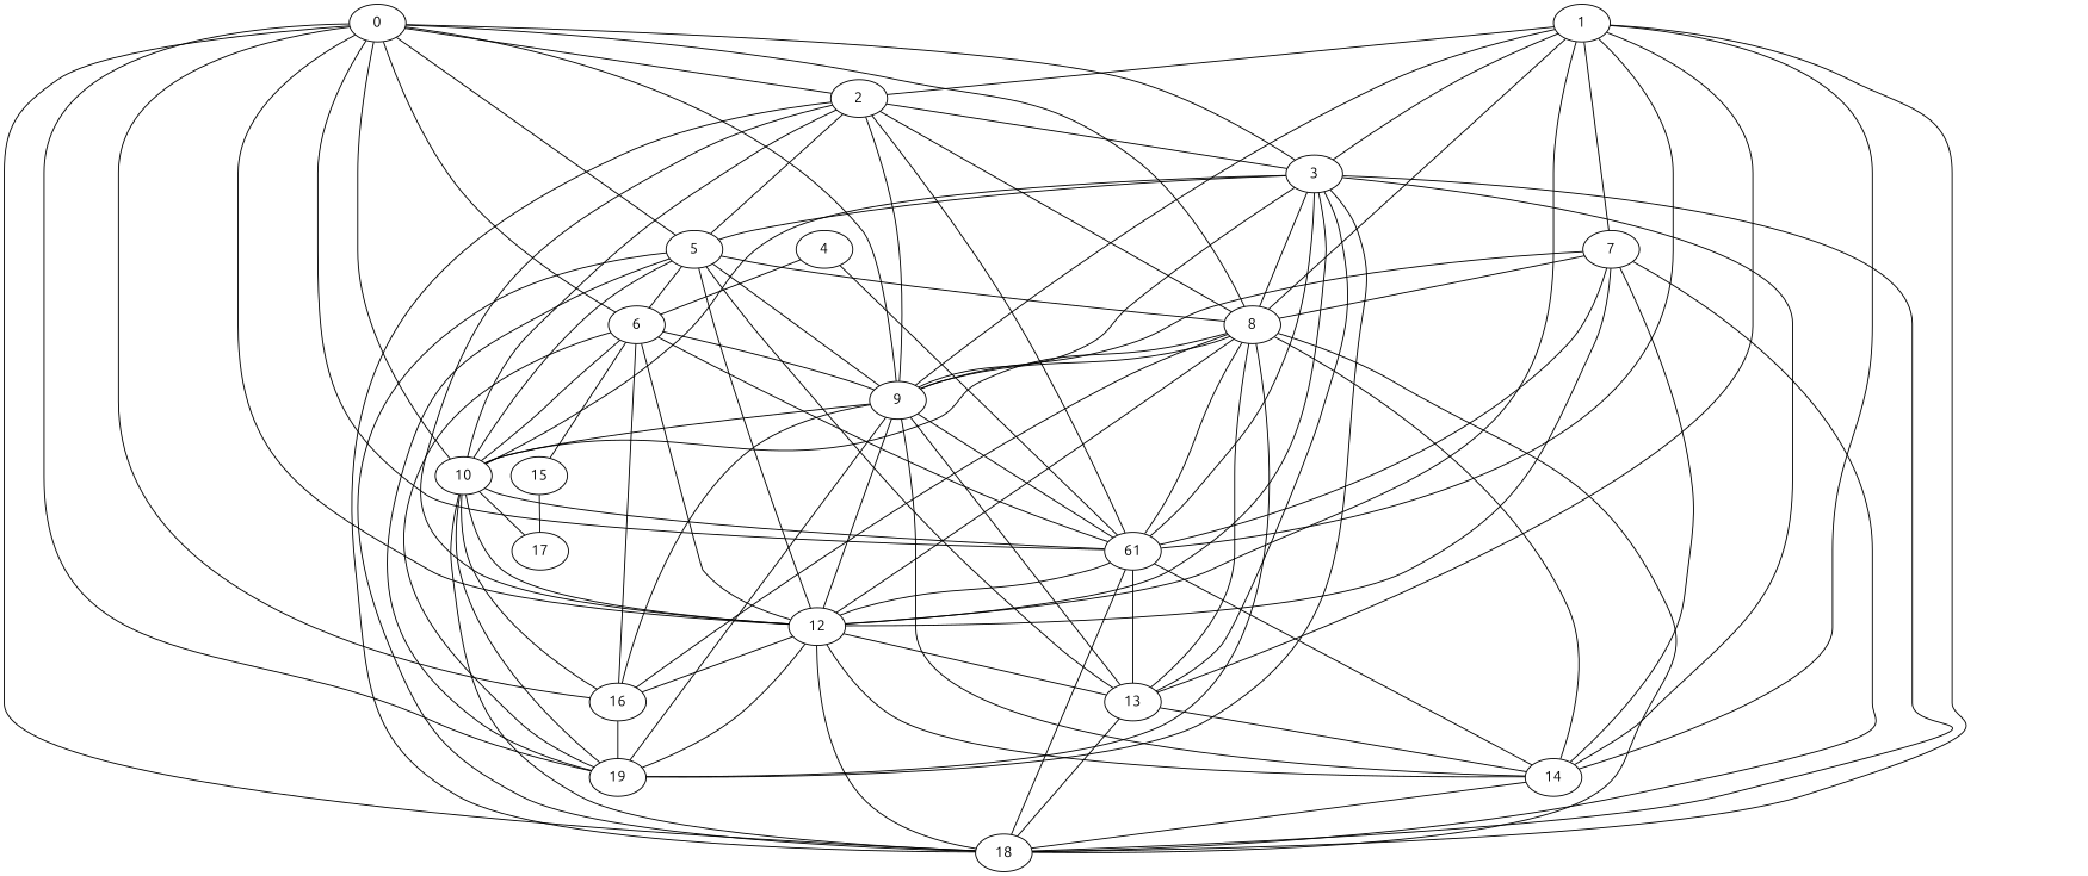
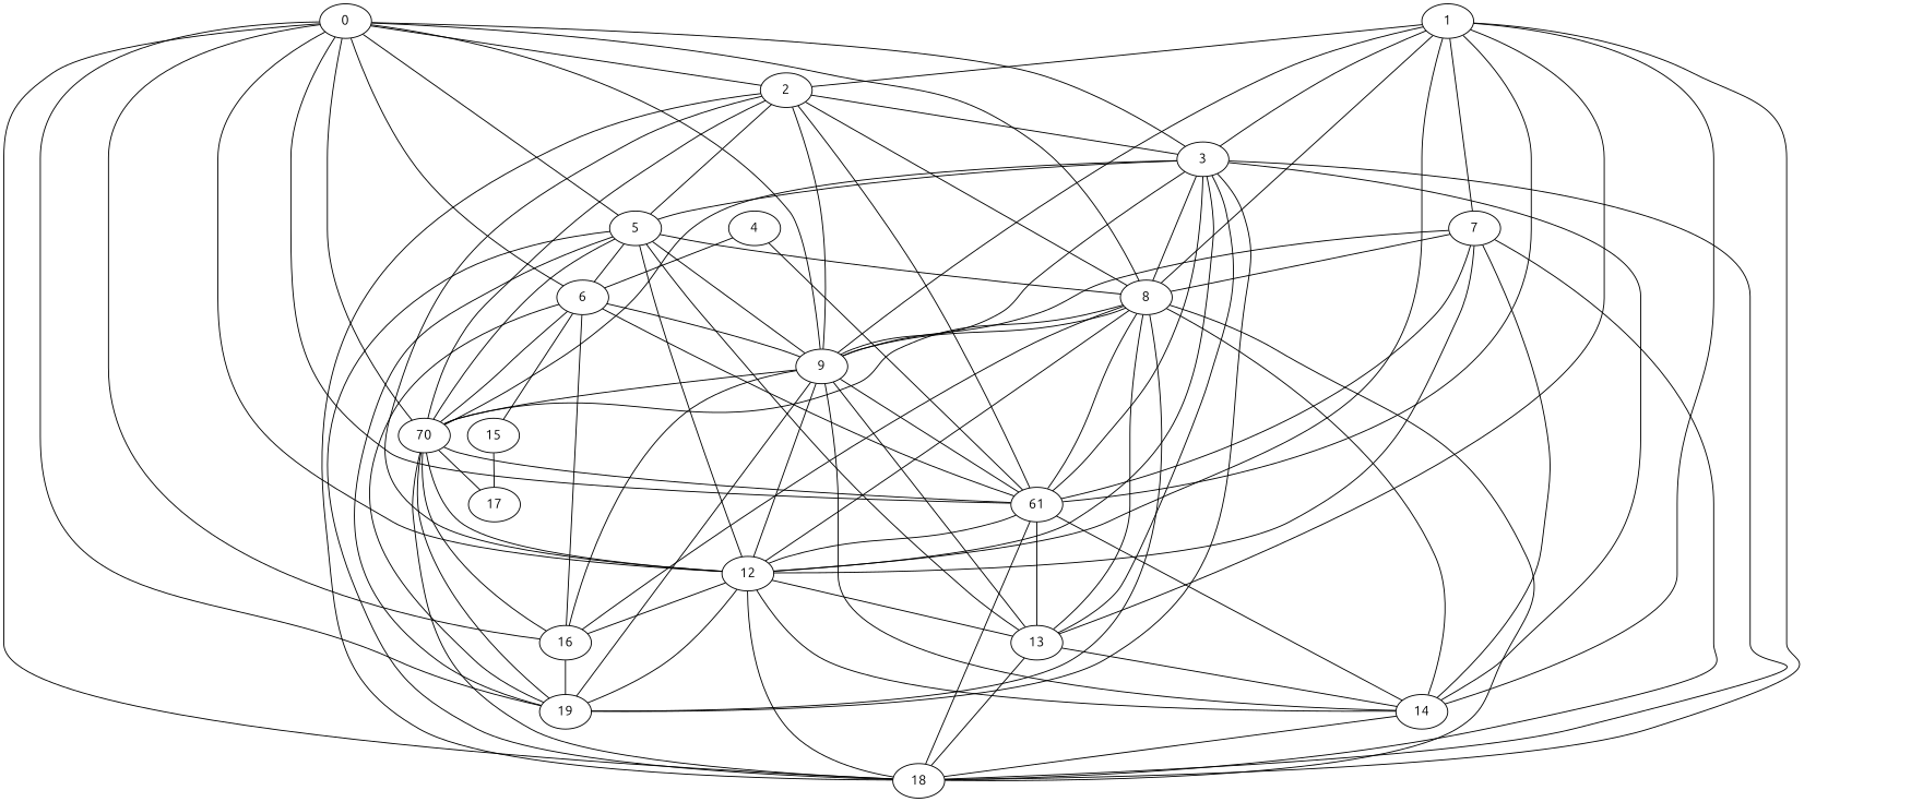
  graph {
    fontname=Ubuntu
    node [fontname=Ubuntu]
    edge [fontname=Ubuntu]
    0
    2
    3
    5
    6
    8
    9
-   10
+   10 [label=70]
    n9 [label=61]
    12
    16
    18
    19
    13
    14
    15
    17
    1
    7
    4
    0 -- 2
    0 -- 3
    0 -- 5
    0 -- 6
    0 -- 8
    0 -- 9
    0 -- 10
    0 -- n9
    0 -- 12
    0 -- 16
    0 -- 18
    0 -- 19
    2 -- 3
    2 -- 5
    2 -- 8
    2 -- 9
    2 -- 10
    2 -- n9
    2 -- 12
    2 -- 18
    3 -- 5
    3 -- 8
    3 -- 9
    3 -- 10
    3 -- n9
    3 -- 12
    3 -- 18
    3 -- 19
    3 -- 13
    3 -- 14
    5 -- 6
    5 -- 8
    5 -- 9
    5 -- 10
    5 -- 12
    5 -- 18
    5 -- 19
    5 -- 13
    6 -- 9
    6 -- 10
    6 -- n9
-   6 -- 12
    6 -- 16
    6 -- 19
    6 -- 15
    8 -- 9
    8 -- 10
    8 -- n9
    8 -- 12
    8 -- 16
    8 -- 18
    8 -- 19
    8 -- 13
    8 -- 14
    9 -- 10
    9 -- n9
    9 -- 12
    9 -- 16
    9 -- 19
    9 -- 13
    9 -- 14
    10 -- n9
    10 -- 12
    10 -- 16
    10 -- 18
    10 -- 19
    10 -- 17
    n9 -- 12
    n9 -- 18
    n9 -- 13
    n9 -- 14
    12 -- 16
    12 -- 18
    12 -- 19
    12 -- 13
    12 -- 14
    16 -- 19
    13 -- 18
    13 -- 14
    14 -- 18
    15 -- 17
    1 -- 2
    1 -- 3
    1 -- 8
    1 -- 9
    1 -- n9
    1 -- 12
    1 -- 18
    1 -- 13
    1 -- 14
    1 -- 7
    7 -- 8
    7 -- 9
    7 -- n9
    7 -- 12
    7 -- 18
    7 -- 14
    4 -- 6
    4 -- n9
  }
